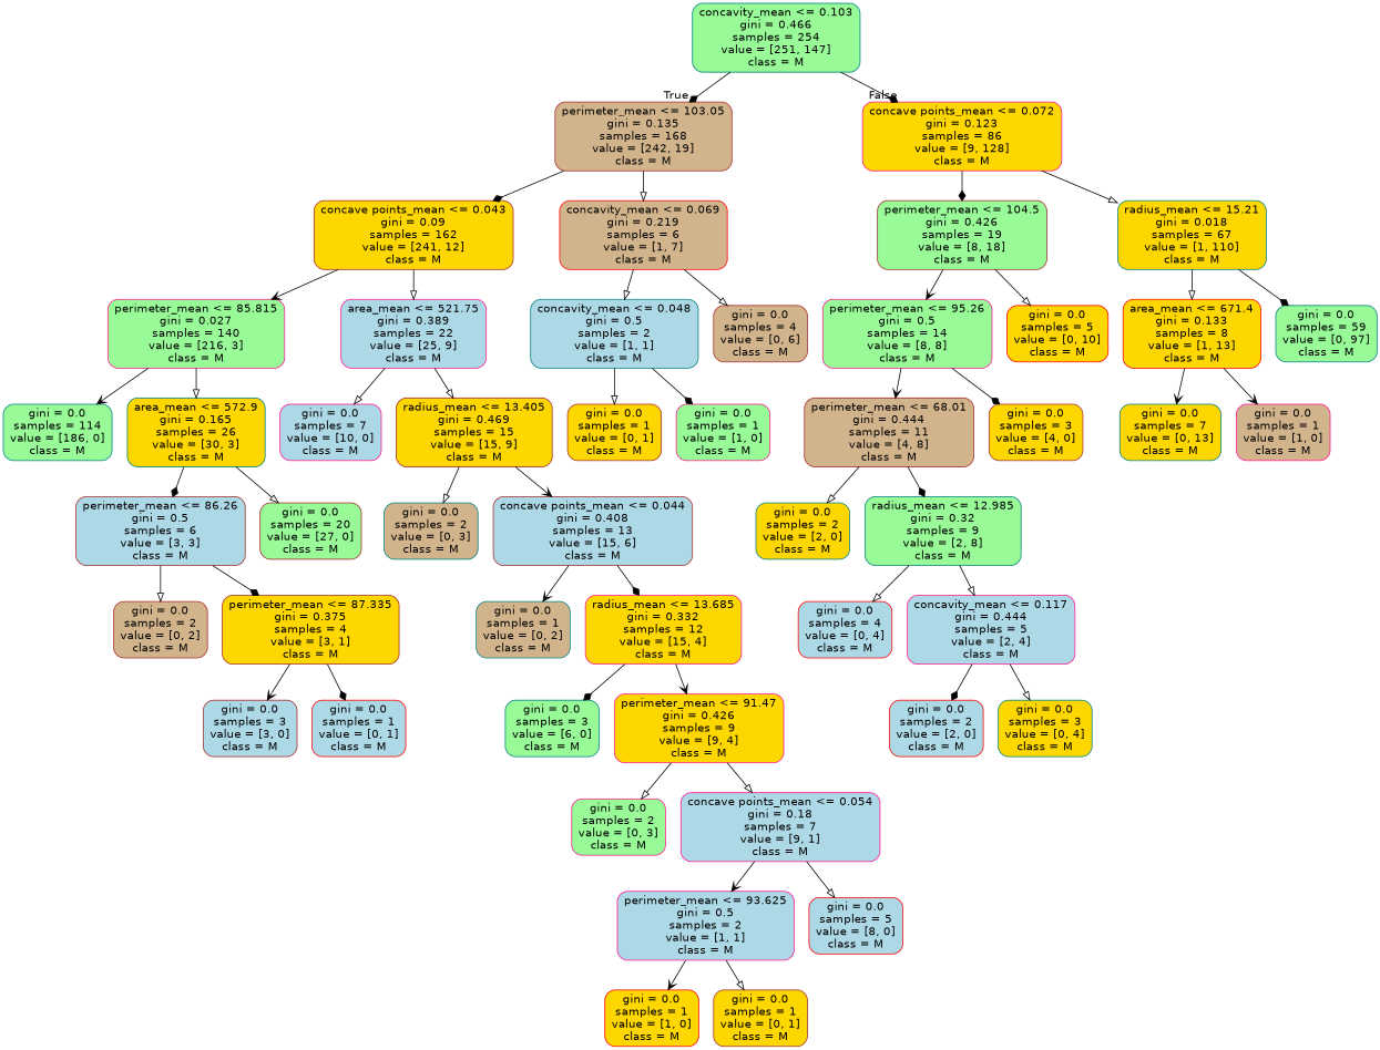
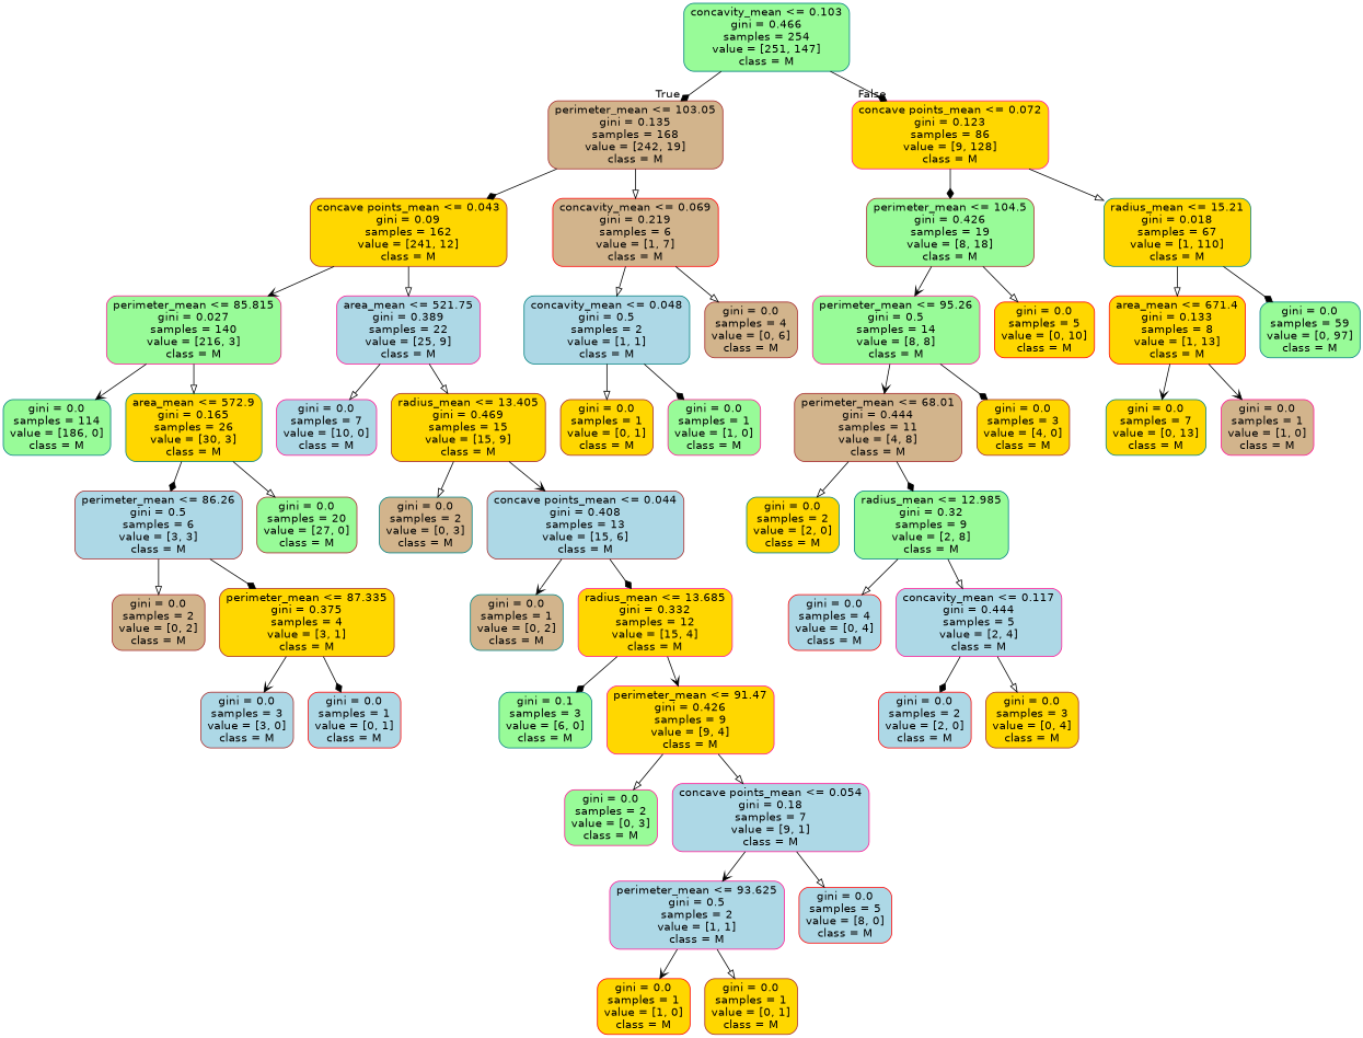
  digraph {
    node [color=brown fillcolor=gold fontname=helvetica shape=box style="filled, rounded"]
    edge [arrowhead=onormal fontname=helvetica]
    n1 [color=teal fillcolor=palegreen label="concavity_mean <= 0.103\ngini = 0.466\nsamples = 254\nvalue = [251, 147]\nclass = M"]
    n2 [fillcolor=tan label="perimeter_mean <= 103.05\ngini = 0.135\nsamples = 168\nvalue = [242, 19]\nclass = M"]
    n3 [color=deeppink label="concave points_mean <= 0.072\ngini = 0.123\nsamples = 86\nvalue = [9, 128]\nclass = M"]
    n4 [label="concave points_mean <= 0.043\ngini = 0.09\nsamples = 162\nvalue = [241, 12]\nclass = M"]
    n5 [color=red fillcolor=tan label="concavity_mean <= 0.069\ngini = 0.219\nsamples = 6\nvalue = [1, 7]\nclass = M"]
    n6 [fillcolor=palegreen label="perimeter_mean <= 104.5\ngini = 0.426\nsamples = 19\nvalue = [8, 18]\nclass = M"]
    n7 [color=teal label="radius_mean <= 15.21\ngini = 0.018\nsamples = 67\nvalue = [1, 110]\nclass = M"]
    n8 [color=deeppink fillcolor=palegreen label="perimeter_mean <= 85.815\ngini = 0.027\nsamples = 140\nvalue = [216, 3]\nclass = M"]
    n9 [color=deeppink fillcolor=lightblue label="area_mean <= 521.75\ngini = 0.389\nsamples = 22\nvalue = [25, 9]\nclass = M"]
    n10 [color=teal fillcolor=lightblue label="concavity_mean <= 0.048\ngini = 0.5\nsamples = 2\nvalue = [1, 1]\nclass = M"]
    n11 [fillcolor=tan label="gini = 0.0\nsamples = 4\nvalue = [0, 6]\nclass = M"]
    n12 [color=teal fillcolor=palegreen label="gini = 0.0\nsamples = 114\nvalue = [186, 0]\nclass = M"]
    n13 [color=teal label="area_mean <= 572.9\ngini = 0.165\nsamples = 26\nvalue = [30, 3]\nclass = M"]
    n14 [color=deeppink fillcolor=lightblue label="gini = 0.0\nsamples = 7\nvalue = [10, 0]\nclass = M"]
    n15 [label="radius_mean <= 13.405\ngini = 0.469\nsamples = 15\nvalue = [15, 9]\nclass = M"]
    n16 [fillcolor=lightblue label="perimeter_mean <= 86.26\ngini = 0.5\nsamples = 6\nvalue = [3, 3]\nclass = M"]
    n17 [fillcolor=palegreen label="gini = 0.0\nsamples = 20\nvalue = [27, 0]\nclass = M"]
    n18 [fillcolor=tan label="gini = 0.0\nsamples = 2\nvalue = [0, 2]\nclass = M"]
    n19 [label="perimeter_mean <= 87.335\ngini = 0.375\nsamples = 4\nvalue = [3, 1]\nclass = M"]
    n20 [fillcolor=lightblue label="gini = 0.0\nsamples = 3\nvalue = [3, 0]\nclass = M"]
    n21 [color=red fillcolor=lightblue label="gini = 0.0\nsamples = 1\nvalue = [0, 1]\nclass = M"]
    n22 [color=teal fillcolor=tan label="gini = 0.0\nsamples = 2\nvalue = [0, 3]\nclass = M"]
    n23 [fillcolor=lightblue label="concave points_mean <= 0.044\ngini = 0.408\nsamples = 13\nvalue = [15, 6]\nclass = M"]
    n24 [color=teal fillcolor=tan label="gini = 0.0\nsamples = 1\nvalue = [0, 2]\nclass = M"]
    n25 [color=deeppink label="radius_mean <= 13.685\ngini = 0.332\nsamples = 12\nvalue = [15, 4]\nclass = M"]
-   n26 [color=teal fillcolor=palegreen label="gini = 0.0\nsamples = 3\nvalue = [6, 0]\nclass = M"]
+   n26 [color=teal fillcolor=palegreen label="gini = 0.1\nsamples = 3\nvalue = [6, 0]\nclass = M"]
    n27 [color=deeppink label="perimeter_mean <= 91.47\ngini = 0.426\nsamples = 9\nvalue = [9, 4]\nclass = M"]
    n28 [color=deeppink fillcolor=palegreen label="gini = 0.0\nsamples = 2\nvalue = [0, 3]\nclass = M"]
    n29 [color=deeppink fillcolor=lightblue label="concave points_mean <= 0.054\ngini = 0.18\nsamples = 7\nvalue = [9, 1]\nclass = M"]
    n30 [color=deeppink fillcolor=lightblue label="perimeter_mean <= 93.625\ngini = 0.5\nsamples = 2\nvalue = [1, 1]\nclass = M"]
    n31 [color=red fillcolor=lightblue label="gini = 0.0\nsamples = 5\nvalue = [8, 0]\nclass = M"]
    n32 [color=red label="gini = 0.0\nsamples = 1\nvalue = [1, 0]\nclass = M"]
    n33 [label="gini = 0.0\nsamples = 1\nvalue = [0, 1]\nclass = M"]
    n34 [label="gini = 0.0\nsamples = 1\nvalue = [0, 1]\nclass = M"]
    n35 [color=deeppink fillcolor=palegreen label="gini = 0.0\nsamples = 1\nvalue = [1, 0]\nclass = M"]
    n36 [color=deeppink fillcolor=palegreen label="perimeter_mean <= 95.26\ngini = 0.5\nsamples = 14\nvalue = [8, 8]\nclass = M"]
    n37 [color=red label="gini = 0.0\nsamples = 5\nvalue = [0, 10]\nclass = M"]
    n38 [color=red label="area_mean <= 671.4\ngini = 0.133\nsamples = 8\nvalue = [1, 13]\nclass = M"]
    n39 [color=teal fillcolor=palegreen label="gini = 0.0\nsamples = 59\nvalue = [0, 97]\nclass = M"]
    n40 [fillcolor=tan label="perimeter_mean <= 68.01\ngini = 0.444\nsamples = 11\nvalue = [4, 8]\nclass = M"]
    n41 [label="gini = 0.0\nsamples = 3\nvalue = [4, 0]\nclass = M"]
    n42 [color=teal label="gini = 0.0\nsamples = 2\nvalue = [2, 0]\nclass = M"]
    n43 [color=teal fillcolor=palegreen label="radius_mean <= 12.985\ngini = 0.32\nsamples = 9\nvalue = [2, 8]\nclass = M"]
    n44 [color=red fillcolor=lightblue label="gini = 0.0\nsamples = 4\nvalue = [0, 4]\nclass = M"]
    n45 [color=deeppink fillcolor=lightblue label="concavity_mean <= 0.117\ngini = 0.444\nsamples = 5\nvalue = [2, 4]\nclass = M"]
    n46 [color=red fillcolor=lightblue label="gini = 0.0\nsamples = 2\nvalue = [2, 0]\nclass = M"]
-   n47 [color=teal label="gini = 0.0\nsamples = 3\nvalue = [0, 4]\nclass = M"]
+   n47 [label="gini = 0.0\nsamples = 3\nvalue = [0, 4]\nclass = M"]
    n48 [color=teal label="gini = 0.0\nsamples = 7\nvalue = [0, 13]\nclass = M"]
    n49 [color=deeppink fillcolor=tan label="gini = 0.0\nsamples = 1\nvalue = [1, 0]\nclass = M"]
    n1 -> n2 [arrowhead=diamond headlabel=True labelangle=45 labeldistance=2.5]
    n1 -> n3 [arrowhead=diamond headlabel=False labelangle=-45 labeldistance=2.5]
    n2 -> n4 [arrowhead=diamond]
    n2 -> n5
    n3 -> n6 [arrowhead=diamond]
    n3 -> n7
    n4 -> n8 [arrowhead=vee]
    n4 -> n9
    n5 -> n10
    n5 -> n11
    n6 -> n36 [arrowhead=vee]
    n6 -> n37
    n7 -> n38
    n7 -> n39 [arrowhead=diamond]
    n8 -> n12 [arrowhead=vee]
    n8 -> n13
    n9 -> n14
    n9 -> n15
    n10 -> n34
    n10 -> n35 [arrowhead=diamond]
    n13 -> n16 [arrowhead=diamond]
    n13 -> n17
    n15 -> n22
    n15 -> n23 [arrowhead=vee]
    n16 -> n18
    n16 -> n19 [arrowhead=diamond]
    n19 -> n20 [arrowhead=vee]
    n19 -> n21 [arrowhead=diamond]
    n23 -> n24 [arrowhead=vee]
    n23 -> n25 [arrowhead=diamond]
    n25 -> n26 [arrowhead=diamond]
    n25 -> n27 [arrowhead=vee]
    n27 -> n28
    n27 -> n29
    n29 -> n30 [arrowhead=vee]
    n29 -> n31
    n30 -> n32 [arrowhead=vee]
    n30 -> n33
    n36 -> n40 [arrowhead=vee]
    n36 -> n41 [arrowhead=diamond]
    n38 -> n48 [arrowhead=vee]
    n38 -> n49 [arrowhead=vee]
    n40 -> n42
    n40 -> n43 [arrowhead=diamond]
    n43 -> n44
    n43 -> n45
    n45 -> n46 [arrowhead=diamond]
    n45 -> n47
  }
